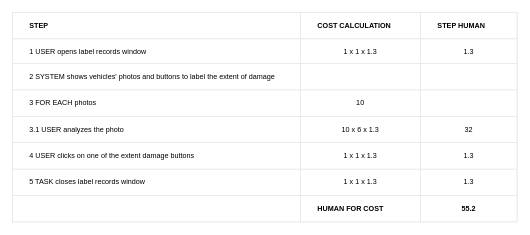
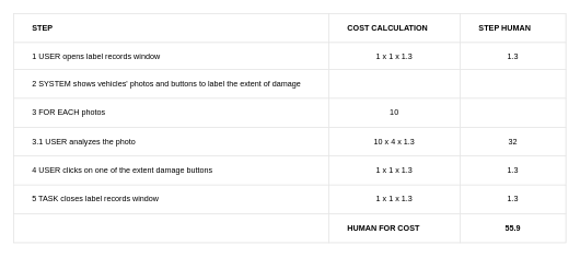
  <mxCell id="0" />
  <mxCell id="1" parent="0" />
  <mxCell id="2" value="" style="childLayout=tableLayout;recursiveResize=0;shadow=0;strokeColor=#E6E6E6;align=center;movable=1;resizable=1;rotatable=1;deletable=1;editable=1;connectable=1;" parent="1" vertex="1"><mxGeometry x="20" y="20" width="841" height="349" as="geometry" /></mxCell>
  <mxCell id="3" value="" style="shape=tableRow;horizontal=0;startSize=0;swimlaneHead=0;swimlaneBody=0;top=0;left=0;bottom=0;right=0;dropTarget=0;collapsible=0;recursiveResize=0;expand=0;fontStyle=0;fillColor=none;strokeColor=inherit;" parent="2" vertex="1"><mxGeometry width="841" height="44" as="geometry" /></mxCell>
  <mxCell id="4" value="&lt;span style=&quot;white-space: pre;&quot;&gt;&#09;&lt;/span&gt;STEP" style="connectable=0;recursiveResize=0;strokeColor=inherit;fillColor=none;align=left;whiteSpace=wrap;html=1;fontStyle=1" parent="3" vertex="1"><mxGeometry width="480" height="44" as="geometry"><mxRectangle width="480" height="44" as="alternateBounds" /></mxGeometry></mxCell>
  <mxCell id="5" value="&lt;span style=&quot;white-space: pre;&quot;&gt;&#09;&lt;/span&gt;COST CALCULATION" style="connectable=0;recursiveResize=0;strokeColor=inherit;fillColor=none;align=left;whiteSpace=wrap;html=1;fontStyle=1" parent="3" vertex="1"><mxGeometry x="480" width="200" height="44" as="geometry"><mxRectangle width="200" height="44" as="alternateBounds" /></mxGeometry></mxCell>
  <mxCell id="6" value="&lt;span style=&quot;white-space: pre;&quot;&gt;&#09;&lt;/span&gt;STEP HUMAN" style="connectable=0;recursiveResize=0;strokeColor=inherit;fillColor=none;align=left;whiteSpace=wrap;html=1;fontStyle=1" parent="3" vertex="1"><mxGeometry x="680" width="161" height="44" as="geometry"><mxRectangle width="161" height="44" as="alternateBounds" /></mxGeometry></mxCell>
  <mxCell id="7" style="shape=tableRow;horizontal=0;startSize=0;swimlaneHead=0;swimlaneBody=0;top=0;left=0;bottom=0;right=0;dropTarget=0;collapsible=0;recursiveResize=0;expand=0;fontStyle=0;fillColor=none;strokeColor=inherit;align=left;" parent="2" vertex="1"><mxGeometry y="44" width="841" height="41" as="geometry" /></mxCell>
  <mxCell id="8" value="&lt;span style=&quot;white-space: pre;&quot;&gt;&#09;&lt;/span&gt;1 USER opens label records window" style="connectable=0;recursiveResize=0;strokeColor=inherit;fillColor=none;align=left;whiteSpace=wrap;html=1;" parent="7" vertex="1"><mxGeometry width="480" height="41" as="geometry"><mxRectangle width="480" height="41" as="alternateBounds" /></mxGeometry></mxCell>
  <mxCell id="9" value="1 x 1 x 1.3" style="connectable=0;recursiveResize=0;strokeColor=inherit;fillColor=none;align=center;whiteSpace=wrap;html=1;" parent="7" vertex="1"><mxGeometry x="480" width="200" height="41" as="geometry"><mxRectangle width="200" height="41" as="alternateBounds" /></mxGeometry></mxCell>
  <mxCell id="10" value="1.3" style="connectable=0;recursiveResize=0;strokeColor=inherit;fillColor=none;align=center;whiteSpace=wrap;html=1;" parent="7" vertex="1"><mxGeometry x="680" width="161" height="41" as="geometry"><mxRectangle width="161" height="41" as="alternateBounds" /></mxGeometry></mxCell>
  <mxCell id="11" style="shape=tableRow;horizontal=0;startSize=0;swimlaneHead=0;swimlaneBody=0;top=0;left=0;bottom=0;right=0;dropTarget=0;collapsible=0;recursiveResize=0;expand=0;fontStyle=0;fillColor=none;strokeColor=inherit;" parent="2" vertex="1"><mxGeometry y="85" width="841" height="44" as="geometry" /></mxCell>
  <mxCell id="12" value="&lt;span style=&quot;white-space: pre;&quot;&gt;&#09;&lt;/span&gt;2 SYSTEM shows vehicles' photos and buttons to label the extent of damage" style="connectable=0;recursiveResize=0;strokeColor=inherit;fillColor=none;align=left;whiteSpace=wrap;html=1;" parent="11" vertex="1"><mxGeometry width="480" height="44" as="geometry"><mxRectangle width="480" height="44" as="alternateBounds" /></mxGeometry></mxCell>
  <mxCell id="13" value="" style="connectable=0;recursiveResize=0;strokeColor=inherit;fillColor=none;align=left;whiteSpace=wrap;html=1;" parent="11" vertex="1"><mxGeometry x="480" width="200" height="44" as="geometry"><mxRectangle width="200" height="44" as="alternateBounds" /></mxGeometry></mxCell>
  <mxCell id="14" value="" style="connectable=0;recursiveResize=0;strokeColor=inherit;fillColor=none;align=left;whiteSpace=wrap;html=1;" parent="11" vertex="1"><mxGeometry x="680" width="161" height="44" as="geometry"><mxRectangle width="161" height="44" as="alternateBounds" /></mxGeometry></mxCell>
  <mxCell id="15" style="shape=tableRow;horizontal=0;startSize=0;swimlaneHead=0;swimlaneBody=0;top=0;left=0;bottom=0;right=0;dropTarget=0;collapsible=0;recursiveResize=0;expand=0;fontStyle=0;fillColor=none;strokeColor=inherit;" parent="2" vertex="1"><mxGeometry y="129" width="841" height="44" as="geometry" /></mxCell>
  <mxCell id="16" value="&lt;span style=&quot;white-space: pre;&quot;&gt;&#09;&lt;/span&gt;3 FOR EACH photos" style="connectable=0;recursiveResize=0;strokeColor=inherit;fillColor=none;align=left;whiteSpace=wrap;html=1;" parent="15" vertex="1"><mxGeometry width="480" height="44" as="geometry"><mxRectangle width="480" height="44" as="alternateBounds" /></mxGeometry></mxCell>
  <mxCell id="17" value="10" style="connectable=0;recursiveResize=0;strokeColor=inherit;fillColor=none;align=center;whiteSpace=wrap;html=1;" parent="15" vertex="1"><mxGeometry x="480" width="200" height="44" as="geometry"><mxRectangle width="200" height="44" as="alternateBounds" /></mxGeometry></mxCell>
  <mxCell id="18" value="" style="connectable=0;recursiveResize=0;strokeColor=inherit;fillColor=none;align=center;whiteSpace=wrap;html=1;" parent="15" vertex="1"><mxGeometry x="680" width="161" height="44" as="geometry"><mxRectangle width="161" height="44" as="alternateBounds" /></mxGeometry></mxCell>
  <mxCell id="19" style="shape=tableRow;horizontal=0;startSize=0;swimlaneHead=0;swimlaneBody=0;top=0;left=0;bottom=0;right=0;dropTarget=0;collapsible=0;recursiveResize=0;expand=0;fontStyle=0;fillColor=none;strokeColor=inherit;" parent="2" vertex="1"><mxGeometry y="173" width="841" height="44" as="geometry" /></mxCell>
  <mxCell id="20" value="&lt;span style=&quot;&quot;&gt;&#09;&lt;/span&gt;&lt;span style=&quot;white-space: pre;&quot;&gt;&#09;&lt;/span&gt;3.1 USER analyzes the photo" style="connectable=0;recursiveResize=0;strokeColor=inherit;fillColor=none;align=left;whiteSpace=wrap;html=1;" parent="19" vertex="1"><mxGeometry width="480" height="44" as="geometry"><mxRectangle width="480" height="44" as="alternateBounds" /></mxGeometry></mxCell>
- <mxCell id="21" value="10 x 6 x 1.3" style="connectable=0;recursiveResize=0;strokeColor=inherit;fillColor=none;align=center;whiteSpace=wrap;html=1;" parent="19" vertex="1"><mxGeometry x="480" width="200" height="44" as="geometry"><mxRectangle width="200" height="44" as="alternateBounds" /></mxGeometry></mxCell>
+ <mxCell id="21" value="10 x 4 x 1.3" style="connectable=0;recursiveResize=0;strokeColor=inherit;fillColor=none;align=center;whiteSpace=wrap;html=1;" parent="19" vertex="1"><mxGeometry x="480" width="200" height="44" as="geometry"><mxRectangle width="200" height="44" as="alternateBounds" /></mxGeometry></mxCell>
  <mxCell id="22" value="32" style="connectable=0;recursiveResize=0;strokeColor=inherit;fillColor=none;align=center;whiteSpace=wrap;html=1;" parent="19" vertex="1"><mxGeometry x="680" width="161" height="44" as="geometry"><mxRectangle width="161" height="44" as="alternateBounds" /></mxGeometry></mxCell>
  <mxCell id="23" style="shape=tableRow;horizontal=0;startSize=0;swimlaneHead=0;swimlaneBody=0;top=0;left=0;bottom=0;right=0;dropTarget=0;collapsible=0;recursiveResize=0;expand=0;fontStyle=0;fillColor=none;strokeColor=inherit;" parent="2" vertex="1"><mxGeometry y="217" width="841" height="44" as="geometry" /></mxCell>
  <mxCell id="24" value="&lt;span style=&quot;&quot;&gt;&lt;span style=&quot;&quot;&gt;&lt;span style=&quot;white-space: pre;&quot;&gt;&#09;&lt;/span&gt;4&lt;/span&gt;&lt;/span&gt;&amp;nbsp;USER clicks on one of the extent damage buttons" style="connectable=0;recursiveResize=0;strokeColor=inherit;fillColor=none;align=left;whiteSpace=wrap;html=1;" parent="23" vertex="1"><mxGeometry width="480" height="44" as="geometry"><mxRectangle width="480" height="44" as="alternateBounds" /></mxGeometry></mxCell>
  <mxCell id="25" value="1 x 1 x 1.3" style="connectable=0;recursiveResize=0;strokeColor=inherit;fillColor=none;align=center;whiteSpace=wrap;html=1;" parent="23" vertex="1"><mxGeometry x="480" width="200" height="44" as="geometry"><mxRectangle width="200" height="44" as="alternateBounds" /></mxGeometry></mxCell>
  <mxCell id="26" value="1.3" style="connectable=0;recursiveResize=0;strokeColor=inherit;fillColor=none;align=center;whiteSpace=wrap;html=1;" parent="23" vertex="1"><mxGeometry x="680" width="161" height="44" as="geometry"><mxRectangle width="161" height="44" as="alternateBounds" /></mxGeometry></mxCell>
  <mxCell id="27" style="shape=tableRow;horizontal=0;startSize=0;swimlaneHead=0;swimlaneBody=0;top=0;left=0;bottom=0;right=0;dropTarget=0;collapsible=0;recursiveResize=0;expand=0;fontStyle=0;fillColor=none;strokeColor=inherit;" parent="2" vertex="1"><mxGeometry y="261" width="841" height="44" as="geometry" /></mxCell>
  <mxCell id="28" value="&lt;span style=&quot;white-space: pre;&quot;&gt;&#09;&lt;/span&gt;5 TASK closes label records window" style="connectable=0;recursiveResize=0;strokeColor=inherit;fillColor=none;align=left;whiteSpace=wrap;html=1;" parent="27" vertex="1"><mxGeometry width="480" height="44" as="geometry"><mxRectangle width="480" height="44" as="alternateBounds" /></mxGeometry></mxCell>
  <mxCell id="29" value="1 x 1 x 1.3" style="connectable=0;recursiveResize=0;strokeColor=inherit;fillColor=none;align=center;whiteSpace=wrap;html=1;" parent="27" vertex="1"><mxGeometry x="480" width="200" height="44" as="geometry"><mxRectangle width="200" height="44" as="alternateBounds" /></mxGeometry></mxCell>
  <mxCell id="30" value="1.3" style="connectable=0;recursiveResize=0;strokeColor=inherit;fillColor=none;align=center;whiteSpace=wrap;html=1;" parent="27" vertex="1"><mxGeometry x="680" width="161" height="44" as="geometry"><mxRectangle width="161" height="44" as="alternateBounds" /></mxGeometry></mxCell>
  <mxCell id="31" style="shape=tableRow;horizontal=0;startSize=0;swimlaneHead=0;swimlaneBody=0;top=0;left=0;bottom=0;right=0;dropTarget=0;collapsible=0;recursiveResize=0;expand=0;fontStyle=0;fillColor=none;strokeColor=inherit;" parent="2" vertex="1"><mxGeometry y="305" width="841" height="44" as="geometry" /></mxCell>
  <mxCell id="32" value="" style="connectable=0;recursiveResize=0;strokeColor=inherit;fillColor=none;align=left;whiteSpace=wrap;html=1;" parent="31" vertex="1"><mxGeometry width="480" height="44" as="geometry"><mxRectangle width="480" height="44" as="alternateBounds" /></mxGeometry></mxCell>
  <mxCell id="33" value="&#09;&lt;span style=&quot;font-weight: 700;&quot;&gt;&lt;span style=&quot;white-space: pre;&quot;&gt;&#09;&lt;/span&gt;HUMAN FOR COST&lt;/span&gt;" style="connectable=0;recursiveResize=0;strokeColor=inherit;fillColor=none;align=left;whiteSpace=wrap;html=1;" parent="31" vertex="1"><mxGeometry x="480" width="200" height="44" as="geometry"><mxRectangle width="200" height="44" as="alternateBounds" /></mxGeometry></mxCell>
- <mxCell id="34" value="&lt;b&gt;55.2&lt;/b&gt;" style="connectable=0;recursiveResize=0;strokeColor=inherit;fillColor=none;align=center;whiteSpace=wrap;html=1;" parent="31" vertex="1"><mxGeometry x="680" width="161" height="44" as="geometry"><mxRectangle width="161" height="44" as="alternateBounds" /></mxGeometry></mxCell>
+ <mxCell id="34" value="&lt;b&gt;55.9&lt;/b&gt;" style="connectable=0;recursiveResize=0;strokeColor=inherit;fillColor=none;align=center;whiteSpace=wrap;html=1;" parent="31" vertex="1"><mxGeometry x="680" width="161" height="44" as="geometry"><mxRectangle width="161" height="44" as="alternateBounds" /></mxGeometry></mxCell>
